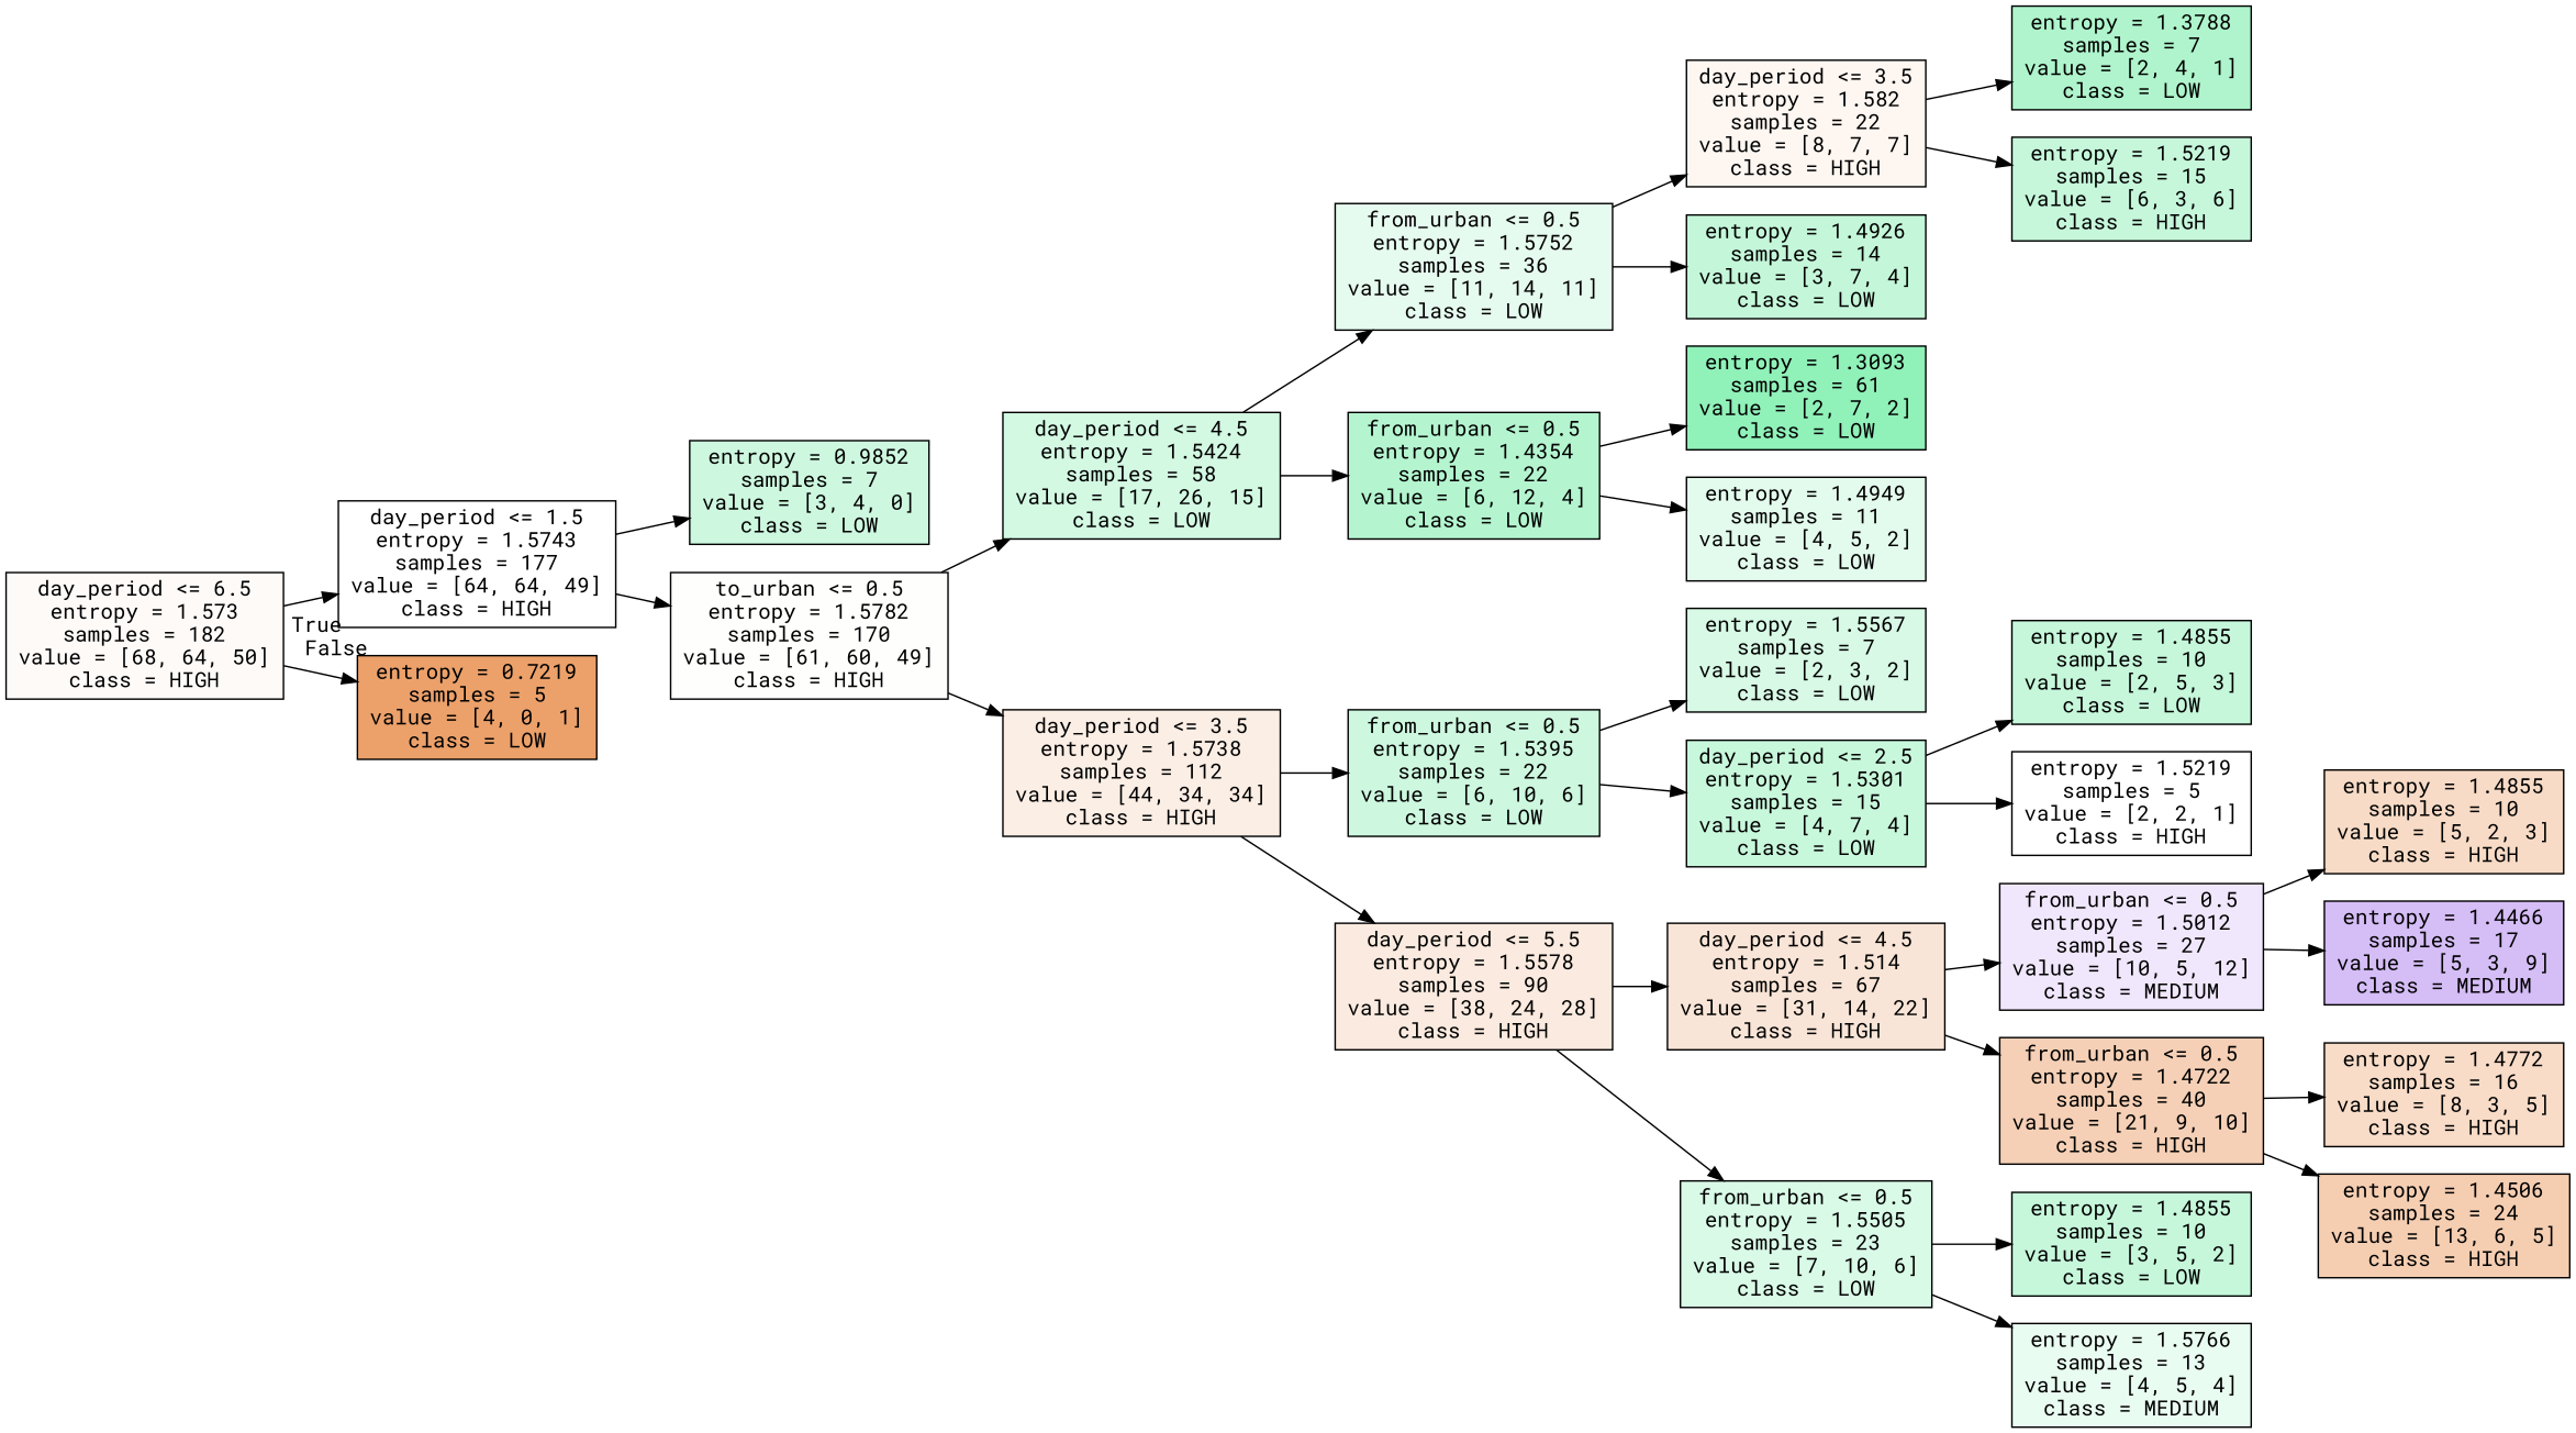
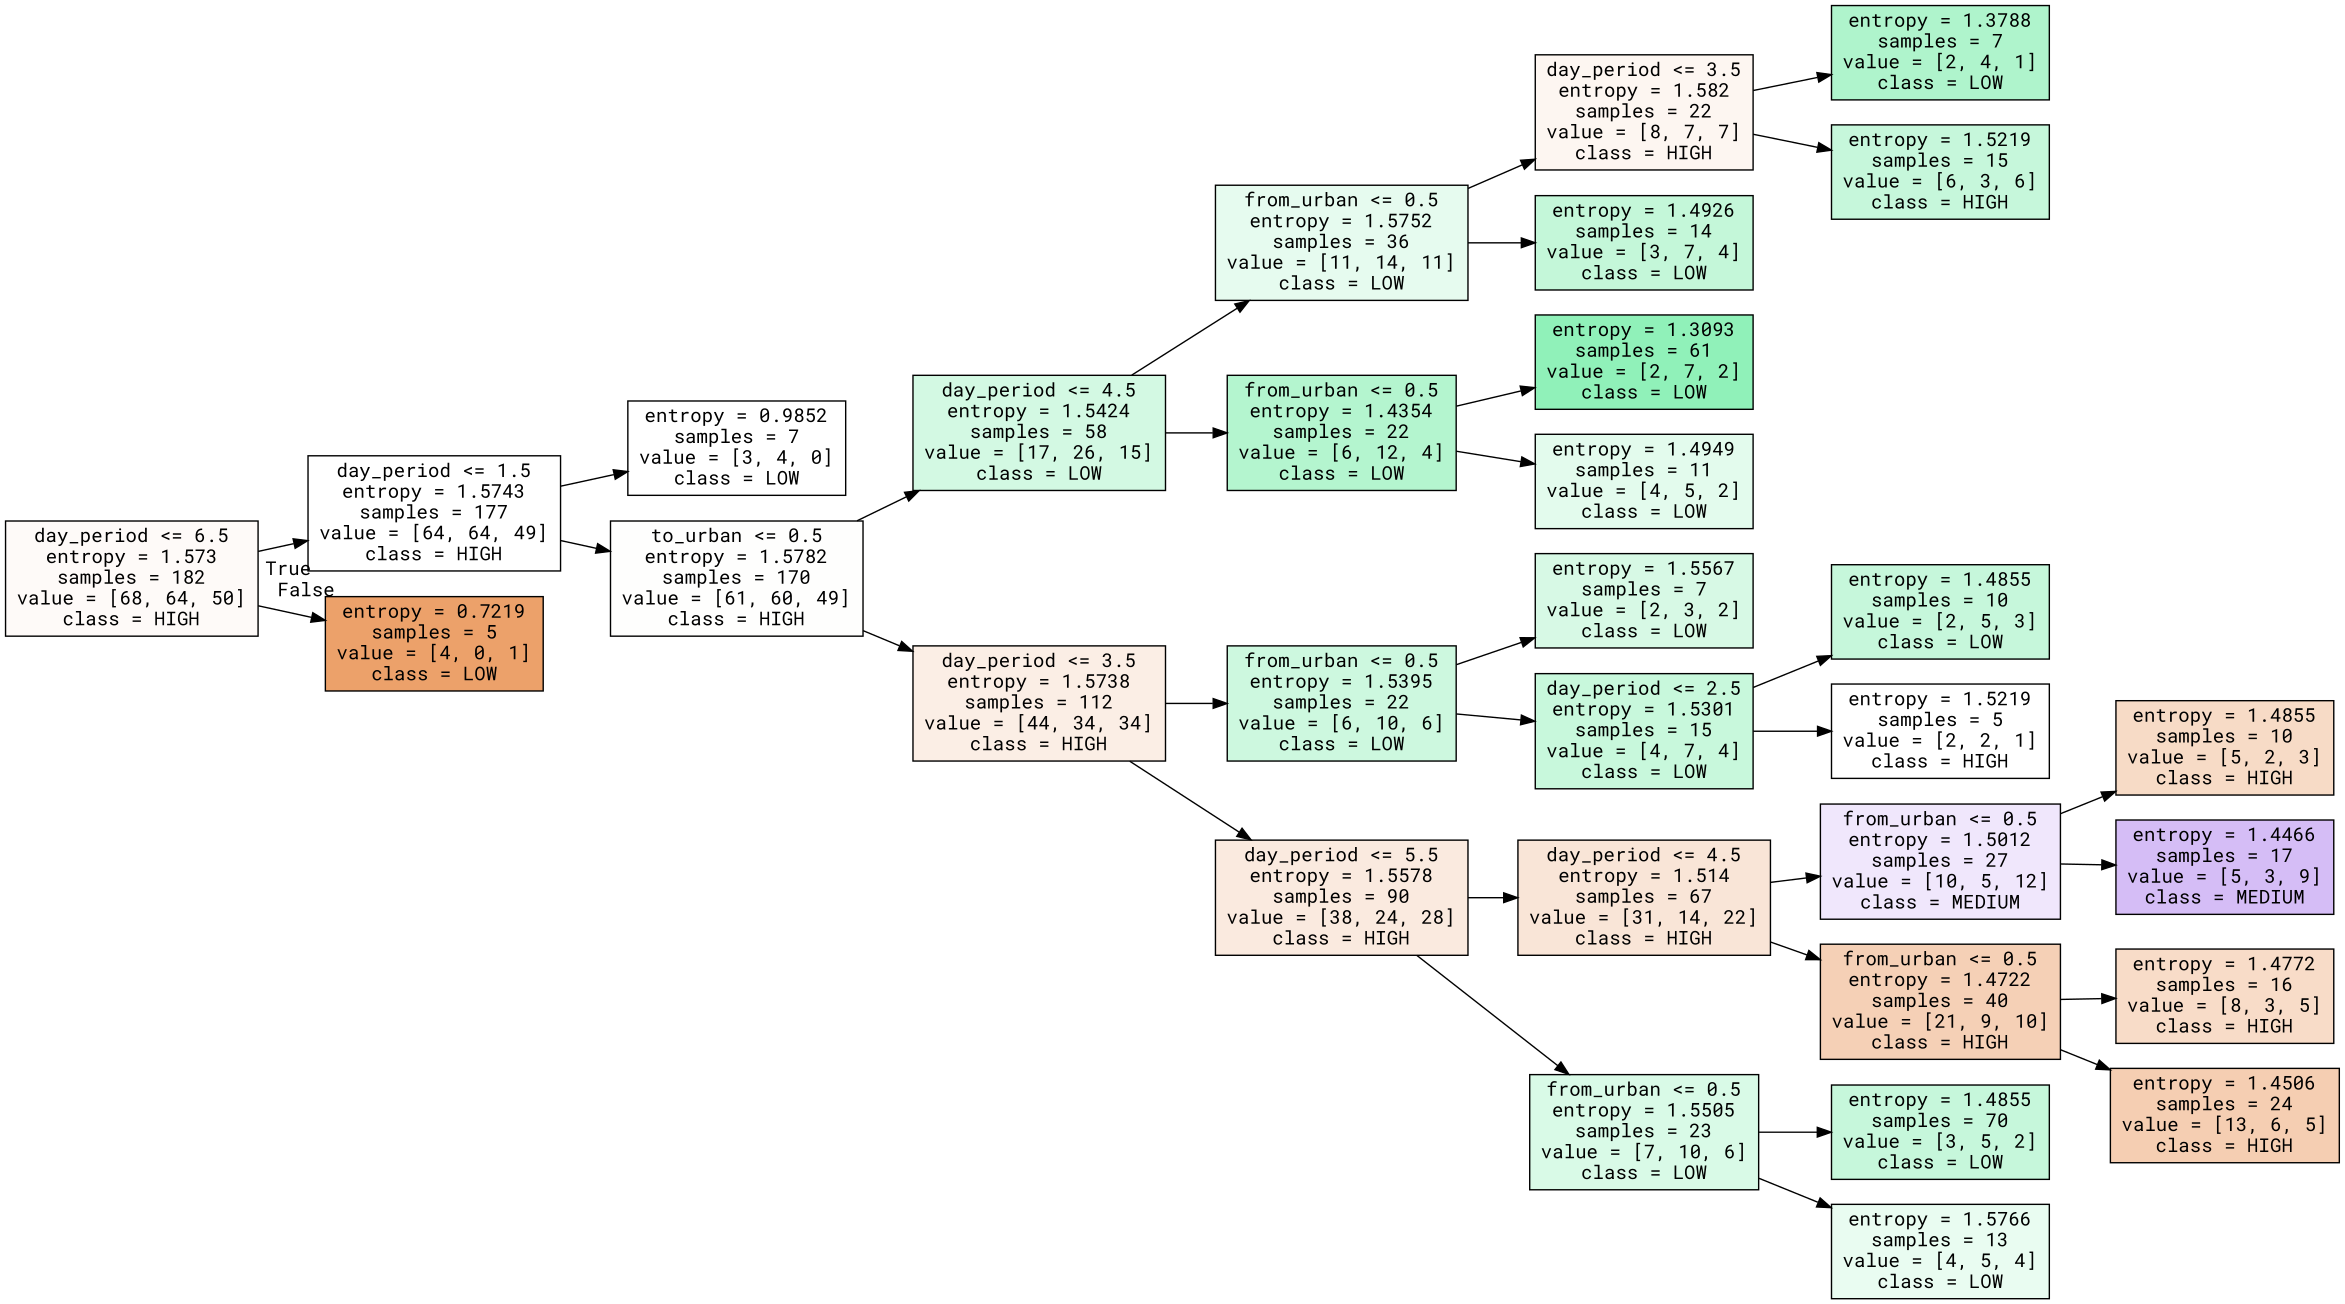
  digraph {
    fontname="Roboto Mono"
    rankdir=LR
    node [color=black fillcolor="#39e58149" fontname="Roboto Mono" shape=box style=filled]
    edge [fontname="Roboto Mono"]
    n1 [fillcolor="#e5813909" label="day_period <= 6.5\nentropy = 1.573\nsamples = 182\nvalue = [68, 64, 50]\nclass = HIGH"]
    n2 [fillcolor="#e5813900" label="day_period <= 1.5\nentropy = 1.5743\nsamples = 177\nvalue = [64, 64, 49]\nclass = HIGH"]
    n3 [fillcolor="#e58139bf" label="entropy = 0.7219\nsamples = 5\nvalue = [4, 0, 1]\nclass = LOW"]
-   n4 [fillcolor="#39e58140" label="entropy = 0.9852\nsamples = 7\nvalue = [3, 4, 0]\nclass = LOW"]
+   n4 [fillcolor="#e5813900" label="entropy = 0.9852\nsamples = 7\nvalue = [3, 4, 0]\nclass = LOW"]
    n5 [fillcolor="#e5813902" label="to_urban <= 0.5\nentropy = 1.5782\nsamples = 170\nvalue = [61, 60, 49]\nclass = HIGH"]
    n6 [fillcolor="#39e58138" label="day_period <= 4.5\nentropy = 1.5424\nsamples = 58\nvalue = [17, 26, 15]\nclass = LOW"]
    n7 [fillcolor="#e5813921" label="day_period <= 3.5\nentropy = 1.5738\nsamples = 112\nvalue = [44, 34, 34]\nclass = HIGH"]
    n8 [fillcolor="#39e5811f" label="from_urban <= 0.5\nentropy = 1.5752\nsamples = 36\nvalue = [11, 14, 11]\nclass = LOW"]
    n9 [fillcolor="#39e58160" label="from_urban <= 0.5\nentropy = 1.4354\nsamples = 22\nvalue = [6, 12, 4]\nclass = LOW"]
    n10 [fillcolor="#39e58140" label="from_urban <= 0.5\nentropy = 1.5395\nsamples = 22\nvalue = [6, 10, 6]\nclass = LOW"]
    n11 [fillcolor="#e5813929" label="day_period <= 5.5\nentropy = 1.5578\nsamples = 90\nvalue = [38, 24, 28]\nclass = HIGH"]
    n12 [fillcolor="#e5813911" label="day_period <= 3.5\nentropy = 1.582\nsamples = 22\nvalue = [8, 7, 7]\nclass = HIGH"]
    n13 [fillcolor="#39e5814c" label="entropy = 1.4926\nsamples = 14\nvalue = [3, 7, 4]\nclass = LOW"]
    n14 [fillcolor="#39e5818e" label="entropy = 1.3093\nsamples = 61\nvalue = [2, 7, 2]\nclass = LOW"]
    n15 [fillcolor="#39e58124" label="entropy = 1.4949\nsamples = 11\nvalue = [4, 5, 2]\nclass = LOW"]
    n16 [fillcolor="#39e58166" label="entropy = 1.3788\nsamples = 7\nvalue = [2, 4, 1]\nclass = LOW"]
    n17 [label="entropy = 1.5219\nsamples = 15\nvalue = [6, 3, 6]\nclass = HIGH"]
    n18 [fillcolor="#39e58133" label="entropy = 1.5567\nsamples = 7\nvalue = [2, 3, 2]\nclass = LOW"]
    n19 [fillcolor="#39e58146" label="day_period <= 2.5\nentropy = 1.5301\nsamples = 15\nvalue = [4, 7, 4]\nclass = LOW"]
    n20 [fillcolor="#e5813933" label="day_period <= 4.5\nentropy = 1.514\nsamples = 67\nvalue = [31, 14, 22]\nclass = HIGH"]
    n21 [fillcolor="#39e58130" label="from_urban <= 0.5\nentropy = 1.5505\nsamples = 23\nvalue = [7, 10, 6]\nclass = LOW"]
    n22 [label="entropy = 1.4855\nsamples = 10\nvalue = [2, 5, 3]\nclass = LOW"]
    n23 [fillcolor="#e5813900" label="entropy = 1.5219\nsamples = 5\nvalue = [2, 2, 1]\nclass = HIGH"]
    n24 [fillcolor="#8139e51e" label="from_urban <= 0.5\nentropy = 1.5012\nsamples = 27\nvalue = [10, 5, 12]\nclass = MEDIUM"]
    n25 [fillcolor="#e581395e" label="from_urban <= 0.5\nentropy = 1.4722\nsamples = 40\nvalue = [21, 9, 10]\nclass = HIGH"]
-   n26 [label="entropy = 1.4855\nsamples = 10\nvalue = [3, 5, 2]\nclass = LOW"]
-   n27 [fillcolor="#39e5811c" label="entropy = 1.5766\nsamples = 13\nvalue = [4, 5, 4]\nclass = MEDIUM"]
+   n26 [label="entropy = 1.4855\nsamples = 70\nvalue = [3, 5, 2]\nclass = LOW"]
+   n27 [fillcolor="#39e5811c" label="entropy = 1.5766\nsamples = 13\nvalue = [4, 5, 4]\nclass = LOW"]
    n28 [fillcolor="#e5813949" label="entropy = 1.4855\nsamples = 10\nvalue = [5, 2, 3]\nclass = HIGH"]
    n29 [fillcolor="#8139e555" label="entropy = 1.4466\nsamples = 17\nvalue = [5, 3, 9]\nclass = MEDIUM"]
    n30 [fillcolor="#e5813946" label="entropy = 1.4772\nsamples = 16\nvalue = [8, 3, 5]\nclass = HIGH"]
    n31 [fillcolor="#e5813963" label="entropy = 1.4506\nsamples = 24\nvalue = [13, 6, 5]\nclass = HIGH"]
    n1 -> n2 [headlabel=True labelangle=45 labeldistance=2.5]
    n1 -> n3 [headlabel=False labelangle=-45 labeldistance=2.5]
    n2 -> n4
    n2 -> n5
    n5 -> n6
    n5 -> n7
    n6 -> n8
    n6 -> n9
    n7 -> n10
    n7 -> n11
    n8 -> n12
    n8 -> n13
    n9 -> n14
    n9 -> n15
    n10 -> n18
    n10 -> n19
    n11 -> n20
    n11 -> n21
    n12 -> n16
    n12 -> n17
    n19 -> n22
    n19 -> n23
    n20 -> n24
    n20 -> n25
    n21 -> n26
    n21 -> n27
    n24 -> n28
    n24 -> n29
    n25 -> n30
    n25 -> n31
  }
